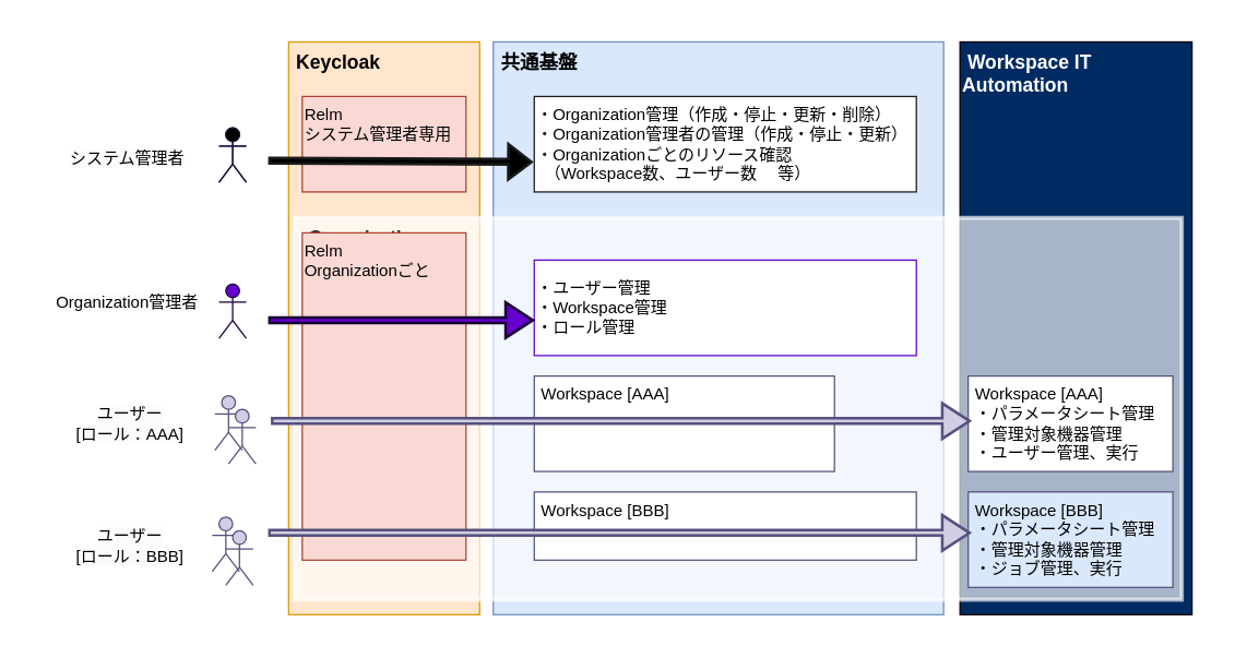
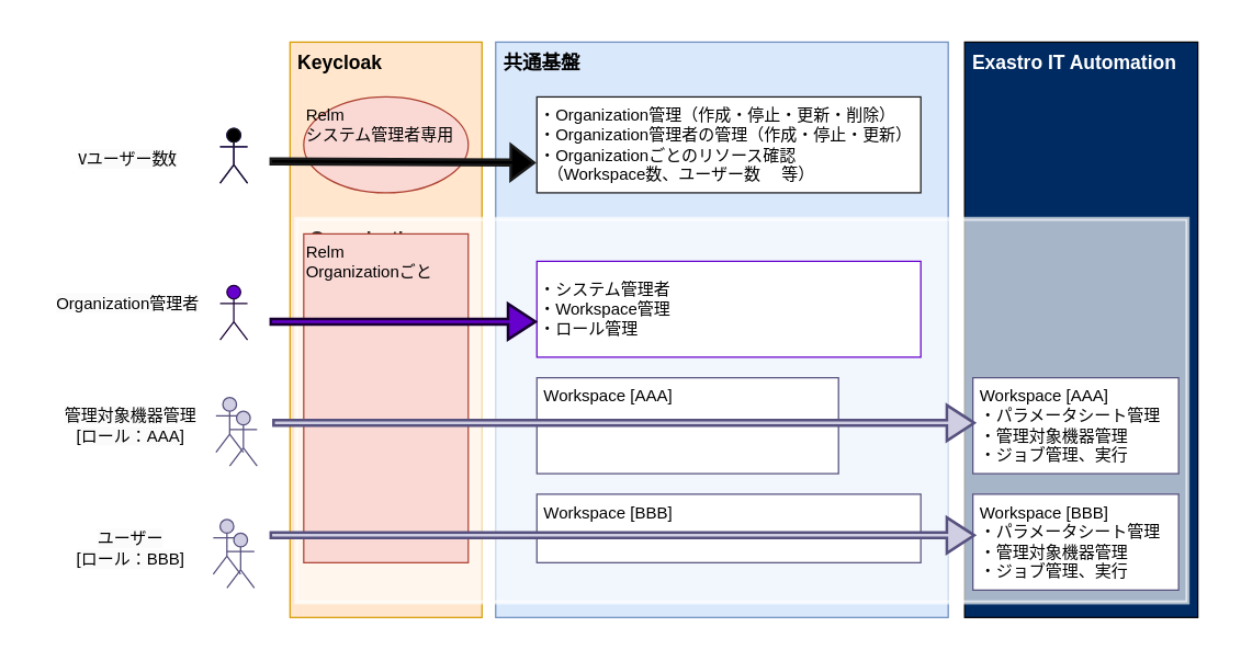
  <mxCell id="0" />
  <mxCell id="1" style="" parent="0" />
  <mxCell id="2" value="" style="rounded=0;whiteSpace=wrap;html=1;strokeColor=none;" parent="1" vertex="1"><mxGeometry x="33" y="20" width="850" height="440" as="geometry" /></mxCell>
  <mxCell id="3" value="&lt;blockquote style=&quot;margin: 0 0 0 40px; border: none; padding: 0px;&quot;&gt;&lt;br&gt;&lt;/blockquote&gt;" style="shape=umlActor;verticalLabelPosition=bottom;verticalAlign=top;outlineConnect=0;fillColor=#6a00ff;strokeColor=#3700CC;html=1;fontColor=#ffffff;" parent="1" vertex="1"><mxGeometry x="160" y="93" width="20" height="40" as="geometry" /></mxCell>
- <mxCell id="4" value="&lt;span style=&quot;color: rgb(0, 0, 0); font-family: Helvetica; font-size: 12px; font-style: normal; font-variant-ligatures: normal; font-variant-caps: normal; font-weight: 400; letter-spacing: normal; orphans: 2; text-indent: 0px; text-transform: none; widows: 2; word-spacing: 0px; -webkit-text-stroke-width: 0px; background-color: rgb(251, 251, 251); text-decoration-thickness: initial; text-decoration-style: initial; text-decoration-color: initial; float: none; display: inline !important;&quot;&gt;Platform管理者&lt;/span&gt;" style="text;whiteSpace=wrap;html=1;fontSize=12;fontFamily=Helvetica;fontColor=#FFFFFF;verticalAlign=middle;align=center;" parent="1" vertex="1"><mxGeometry x="38" y="95.5" width="110" height="40" as="geometry" /></mxCell>
+ <mxCell id="4" value="&lt;span style=&quot;color: rgb(0, 0, 0); font-family: Helvetica; font-size: 12px; font-style: normal; font-variant-ligatures: normal; font-variant-caps: normal; font-weight: 400; letter-spacing: normal; orphans: 2; text-indent: 0px; text-transform: none; widows: 2; word-spacing: 0px; -webkit-text-stroke-width: 0px; background-color: rgb(251, 251, 251); text-decoration-thickness: initial; text-decoration-style: initial; text-decoration-color: initial; float: none; display: inline !important;&quot;&gt;Workspace数&lt;/span&gt;" style="text;whiteSpace=wrap;html=1;fontSize=12;fontFamily=Helvetica;fontColor=#FFFFFF;verticalAlign=middle;align=center;" parent="1" vertex="1"><mxGeometry x="38" y="95.5" width="110" height="40" as="geometry" /></mxCell>
  <mxCell id="5" value="&lt;blockquote style=&quot;margin: 0 0 0 40px; border: none; padding: 0px;&quot;&gt;&lt;br&gt;&lt;/blockquote&gt;" style="shape=umlActor;verticalLabelPosition=bottom;verticalAlign=top;outlineConnect=0;fillColor=#000000;strokeColor=#1A1A1A;html=1;fontColor=#ffffff;" parent="1" vertex="1"><mxGeometry x="160" y="93" width="20" height="40" as="geometry" /></mxCell>
  <mxCell id="6" value="" style="shape=umlActor;verticalLabelPosition=bottom;verticalAlign=top;html=1;outlineConnect=0;fillColor=#6600CC;strokeColor=#190033;fontColor=#ffffff;" parent="1" vertex="1"><mxGeometry x="160" y="207.5" width="20" height="40" as="geometry" /></mxCell>
- <mxCell id="7" value="&lt;span style=&quot;color: rgb(0, 0, 0); font-family: Helvetica; font-size: 12px; font-style: normal; font-variant-ligatures: normal; font-variant-caps: normal; font-weight: 400; letter-spacing: normal; orphans: 2; text-indent: 0px; text-transform: none; widows: 2; word-spacing: 0px; -webkit-text-stroke-width: 0px; background-color: rgb(251, 251, 251); text-decoration-thickness: initial; text-decoration-style: initial; text-decoration-color: initial; float: none; display: inline !important;&quot;&gt;システム管理者&lt;/span&gt;" style="text;whiteSpace=wrap;html=1;fontSize=12;fontFamily=Helvetica;fontColor=#FFFFFF;verticalAlign=middle;align=center;" parent="1" vertex="1"><mxGeometry x="38" y="95.5" width="110" height="40" as="geometry" /></mxCell>
+ <mxCell id="7" value="&lt;span style=&quot;color: rgb(0, 0, 0); font-family: Helvetica; font-size: 12px; font-style: normal; font-variant-ligatures: normal; font-variant-caps: normal; font-weight: 400; letter-spacing: normal; orphans: 2; text-indent: 0px; text-transform: none; widows: 2; word-spacing: 0px; -webkit-text-stroke-width: 0px; background-color: rgb(251, 251, 251); text-decoration-thickness: initial; text-decoration-style: initial; text-decoration-color: initial; float: none; display: inline !important;&quot;&gt;ユーザー数&lt;/span&gt;" style="text;whiteSpace=wrap;html=1;fontSize=12;fontFamily=Helvetica;fontColor=#FFFFFF;verticalAlign=middle;align=center;" parent="1" vertex="1"><mxGeometry x="38" y="95.5" width="110" height="40" as="geometry" /></mxCell>
  <mxCell id="8" value="&lt;span style=&quot;color: rgb(0, 0, 0); font-family: Helvetica; font-size: 12px; font-style: normal; font-variant-ligatures: normal; font-variant-caps: normal; font-weight: 400; letter-spacing: normal; orphans: 2; text-indent: 0px; text-transform: none; widows: 2; word-spacing: 0px; -webkit-text-stroke-width: 0px; background-color: rgb(251, 251, 251); text-decoration-thickness: initial; text-decoration-style: initial; text-decoration-color: initial; float: none; display: inline !important;&quot;&gt;Organization管理者&lt;/span&gt;" style="text;whiteSpace=wrap;html=1;fontSize=12;fontFamily=Helvetica;fontColor=#FFFFFF;align=center;" parent="1" vertex="1"><mxGeometry x="23" y="206.5" width="140" height="50" as="geometry" /></mxCell>
- <mxCell id="9" value="&lt;span style=&quot;color: rgb(0, 0, 0); font-family: Helvetica; font-size: 12px; font-style: normal; font-variant-ligatures: normal; font-variant-caps: normal; font-weight: 400; letter-spacing: normal; orphans: 2; text-indent: 0px; text-transform: none; widows: 2; word-spacing: 0px; -webkit-text-stroke-width: 0px; background-color: rgb(251, 251, 251); text-decoration-thickness: initial; text-decoration-style: initial; text-decoration-color: initial; float: none; display: inline !important;&quot;&gt;ユーザー&lt;br&gt;&lt;/span&gt;&lt;span style=&quot;color: rgb(0, 0, 0); font-family: Helvetica; font-size: 12px; font-style: normal; font-variant-ligatures: normal; font-variant-caps: normal; font-weight: 400; letter-spacing: normal; orphans: 2; text-indent: 0px; text-transform: none; widows: 2; word-spacing: 0px; -webkit-text-stroke-width: 0px; background-color: rgb(251, 251, 251); text-decoration-thickness: initial; text-decoration-style: initial; text-decoration-color: initial; float: none; display: inline !important;&quot;&gt;[ロール：AAA]&lt;br&gt;&lt;/span&gt;" style="text;whiteSpace=wrap;html=1;fontSize=12;fontFamily=Helvetica;fontColor=#FFFFFF;align=center;verticalAlign=middle;" parent="1" vertex="1"><mxGeometry x="20" y="274.5" width="150" height="70" as="geometry" /></mxCell>
+ <mxCell id="9" value="&lt;span style=&quot;color: rgb(0, 0, 0); font-family: Helvetica; font-size: 12px; font-style: normal; font-variant-ligatures: normal; font-variant-caps: normal; font-weight: 400; letter-spacing: normal; orphans: 2; text-indent: 0px; text-transform: none; widows: 2; word-spacing: 0px; -webkit-text-stroke-width: 0px; background-color: rgb(251, 251, 251); text-decoration-thickness: initial; text-decoration-style: initial; text-decoration-color: initial; float: none; display: inline !important;&quot;&gt;管理対象機器管理&lt;br&gt;&lt;/span&gt;&lt;span style=&quot;color: rgb(0, 0, 0); font-family: Helvetica; font-size: 12px; font-style: normal; font-variant-ligatures: normal; font-variant-caps: normal; font-weight: 400; letter-spacing: normal; orphans: 2; text-indent: 0px; text-transform: none; widows: 2; word-spacing: 0px; -webkit-text-stroke-width: 0px; background-color: rgb(251, 251, 251); text-decoration-thickness: initial; text-decoration-style: initial; text-decoration-color: initial; float: none; display: inline !important;&quot;&gt;[ロール：AAA]&lt;br&gt;&lt;/span&gt;" style="text;whiteSpace=wrap;html=1;fontSize=12;fontFamily=Helvetica;fontColor=#FFFFFF;align=center;verticalAlign=middle;" parent="1" vertex="1"><mxGeometry x="20" y="274.5" width="150" height="70" as="geometry" /></mxCell>
  <mxCell id="10" value="" style="group;fillColor=none;" parent="1" vertex="1" connectable="0"><mxGeometry x="162" y="289.5" width="39" height="50" as="geometry" /></mxCell>
  <mxCell id="11" value="" style="shape=umlActor;verticalLabelPosition=bottom;verticalAlign=top;html=1;outlineConnect=0;fillColor=#d0cee2;strokeColor=#56517e;" parent="10" vertex="1"><mxGeometry x="-5" width="20" height="40" as="geometry" /></mxCell>
  <mxCell id="12" value="" style="shape=umlActor;verticalLabelPosition=bottom;verticalAlign=top;html=1;outlineConnect=0;fillColor=#d0cee2;strokeColor=#56517E;" parent="10" vertex="1"><mxGeometry x="5" y="10" width="20" height="40" as="geometry" /></mxCell>
  <mxCell id="13" value="&lt;span style=&quot;color: rgb(0, 0, 0); font-family: Helvetica; font-size: 12px; font-style: normal; font-variant-ligatures: normal; font-variant-caps: normal; font-weight: 400; letter-spacing: normal; orphans: 2; text-indent: 0px; text-transform: none; widows: 2; word-spacing: 0px; -webkit-text-stroke-width: 0px; background-color: rgb(251, 251, 251); text-decoration-thickness: initial; text-decoration-style: initial; text-decoration-color: initial; float: none; display: inline !important;&quot;&gt;ユーザー&lt;/span&gt;&lt;br style=&quot;border-color: var(--border-color); color: rgb(0, 0, 0); font-family: Helvetica; font-size: 12px; font-style: normal; font-variant-ligatures: normal; font-variant-caps: normal; font-weight: 400; letter-spacing: normal; orphans: 2; text-indent: 0px; text-transform: none; widows: 2; word-spacing: 0px; -webkit-text-stroke-width: 0px; background-color: rgb(251, 251, 251); text-decoration-thickness: initial; text-decoration-style: initial; text-decoration-color: initial;&quot;&gt;&lt;span style=&quot;color: rgb(0, 0, 0); font-family: Helvetica; font-size: 12px; font-style: normal; font-variant-ligatures: normal; font-variant-caps: normal; font-weight: 400; letter-spacing: normal; orphans: 2; text-indent: 0px; text-transform: none; widows: 2; word-spacing: 0px; -webkit-text-stroke-width: 0px; background-color: rgb(251, 251, 251); text-decoration-thickness: initial; text-decoration-style: initial; text-decoration-color: initial; float: none; display: inline !important;&quot;&gt;[ロール：BBB]&lt;/span&gt;" style="text;whiteSpace=wrap;html=1;fontSize=12;fontFamily=Helvetica;fontColor=#FFFFFF;align=center;verticalAlign=middle;" parent="1" vertex="1"><mxGeometry x="20" y="364.5" width="150" height="70" as="geometry" /></mxCell>
  <mxCell id="14" value="" style="group" parent="1" vertex="1" connectable="0"><mxGeometry x="160" y="378.5" width="39" height="50" as="geometry" /></mxCell>
  <mxCell id="15" value="" style="shape=umlActor;verticalLabelPosition=bottom;verticalAlign=top;html=1;outlineConnect=0;fillColor=#d0cee2;strokeColor=#56517e;" parent="14" vertex="1"><mxGeometry x="-5" width="20" height="40" as="geometry" /></mxCell>
  <mxCell id="16" value="" style="shape=umlActor;verticalLabelPosition=bottom;verticalAlign=top;html=1;outlineConnect=0;fillColor=#d0cee2;strokeColor=#56517e;" parent="14" vertex="1"><mxGeometry x="5" y="10" width="20" height="40" as="geometry" /></mxCell>
  <mxCell id="17" value="&lt;font style=&quot;font-size: 14px;&quot;&gt;&amp;nbsp;Keycloak&lt;/font&gt;" style="rounded=0;whiteSpace=wrap;html=1;align=left;horizontal=1;verticalAlign=top;strokeColor=#d79b00;fillColor=#ffe6cc;fontStyle=1" parent="1" vertex="1"><mxGeometry x="211" y="30" width="140" height="420" as="geometry" /></mxCell>
  <mxCell id="18" value="&lt;font style=&quot;font-size: 14px;&quot;&gt;&amp;nbsp;共通基盤&lt;/font&gt;" style="rounded=0;whiteSpace=wrap;html=1;align=left;horizontal=1;verticalAlign=top;strokeColor=#6c8ebf;fillColor=#dae8fc;fontStyle=1" parent="1" vertex="1"><mxGeometry x="361" y="30" width="330" height="420" as="geometry" /></mxCell>
- <mxCell id="19" value="&lt;font style=&quot;font-size: 14px;&quot;&gt;&amp;nbsp;Workspace IT Automation&lt;/font&gt;" style="rounded=0;whiteSpace=wrap;html=1;align=left;horizontal=1;verticalAlign=top;strokeColor=#000000;fillColor=#002b62;fontColor=#FFFFFF;fontStyle=1" parent="1" vertex="1"><mxGeometry x="703" y="30" width="170" height="420" as="geometry" /></mxCell>
+ <mxCell id="19" value="&lt;font style=&quot;font-size: 14px;&quot;&gt;&amp;nbsp;Exastro IT Automation&lt;/font&gt;" style="rounded=0;whiteSpace=wrap;html=1;align=left;horizontal=1;verticalAlign=top;strokeColor=#000000;fillColor=#002b62;fontColor=#FFFFFF;fontStyle=1" parent="1" vertex="1"><mxGeometry x="703" y="30" width="170" height="420" as="geometry" /></mxCell>
  <mxCell id="20" value="organization" style="" parent="0" />
  <mxCell id="21" value="&lt;font style=&quot;&quot;&gt;&amp;nbsp; Organization&lt;/font&gt;" style="rounded=0;whiteSpace=wrap;html=1;align=left;horizontal=1;verticalAlign=top;opacity=65;strokeWidth=3;fontSize=14;fillColor=#FFFFFF;strokeColor=#FFFFFF;fontStyle=1;fontColor=#333333;" parent="20" vertex="1"><mxGeometry x="215.5" y="159" width="650" height="280" as="geometry" /></mxCell>
  <mxCell id="22" value="内容" style="" parent="0" />
- <mxCell id="23" value="Relm&lt;br&gt;システム管理者専用" style="rounded=0;whiteSpace=wrap;html=1;align=left;horizontal=1;verticalAlign=top;strokeColor=#ae4132;fillColor=#fad9d5;" parent="22" vertex="1"><mxGeometry x="221" y="70" width="120" height="70" as="geometry" /></mxCell>
+ <mxCell id="23" value="Relm&lt;br&gt;システム管理者専用" style="ellipse;whiteSpace=wrap;html=1;align=left;horizontal=1;verticalAlign=top;strokeColor=#ae4132;fillColor=#fad9d5;" parent="22" vertex="1"><mxGeometry x="221" y="70" width="120" height="70" as="geometry" /></mxCell>
  <mxCell id="24" value="Relm&lt;br&gt;Organizationごと" style="rounded=0;whiteSpace=wrap;html=1;align=left;horizontal=1;verticalAlign=top;strokeColor=#ae4132;fillColor=#fad9d5;" parent="22" vertex="1"><mxGeometry x="221" y="170" width="120" height="240" as="geometry" /></mxCell>
  <mxCell id="25" value="・Organization管理（作成・停止・更新・削除）&lt;br&gt;・Organization管理者の管理（作成・停止・更新）&lt;br&gt;・Organizationごとのリソース確認&lt;br&gt;　（Workspace数、ユーザー数 　等）" style="rounded=0;whiteSpace=wrap;html=1;align=left;horizontal=1;verticalAlign=middle;strokeColor=#1A1A1A;" parent="22" vertex="1"><mxGeometry x="391" y="70" width="280" height="70" as="geometry" /></mxCell>
- <mxCell id="26" value="・ユーザー管理&lt;br&gt;・Workspace管理&lt;br&gt;・ロール管理" style="rounded=0;whiteSpace=wrap;html=1;align=left;horizontal=1;verticalAlign=middle;strokeColor=#6600CC;" parent="22" vertex="1"><mxGeometry x="391" y="190" width="280" height="70" as="geometry" /></mxCell>
+ <mxCell id="26" value="・システム管理者&lt;br&gt;・Workspace管理&lt;br&gt;・ロール管理" style="rounded=0;whiteSpace=wrap;html=1;align=left;horizontal=1;verticalAlign=middle;strokeColor=#6600CC;" parent="22" vertex="1"><mxGeometry x="391" y="190" width="280" height="70" as="geometry" /></mxCell>
  <mxCell id="27" value="&amp;nbsp;Workspace [AAA]" style="rounded=0;whiteSpace=wrap;html=1;align=left;horizontal=1;verticalAlign=top;strokeColor=#56517E;" parent="22" vertex="1"><mxGeometry x="391" y="275" width="220" height="70" as="geometry" /></mxCell>
- <mxCell id="28" value="&amp;nbsp;Workspace [AAA]&lt;br&gt;&amp;nbsp;・パラメータシート管理&lt;br&gt;&amp;nbsp;・管理対象機器管理&lt;br&gt;&amp;nbsp;・ユーザー管理、実行" style="rounded=0;whiteSpace=wrap;html=1;align=left;horizontal=1;verticalAlign=top;strokeColor=#56517E;" parent="22" vertex="1"><mxGeometry x="709" y="275" width="150" height="70" as="geometry" /></mxCell>
+ <mxCell id="28" value="&amp;nbsp;Workspace [AAA]&lt;br&gt;&amp;nbsp;・パラメータシート管理&lt;br&gt;&amp;nbsp;・管理対象機器管理&lt;br&gt;&amp;nbsp;・ジョブ管理、実行" style="rounded=0;whiteSpace=wrap;html=1;align=left;horizontal=1;verticalAlign=top;strokeColor=#56517E;" parent="22" vertex="1"><mxGeometry x="709" y="275" width="150" height="70" as="geometry" /></mxCell>
  <mxCell id="29" value="&amp;nbsp;Workspace [BBB]" style="rounded=0;whiteSpace=wrap;html=1;align=left;horizontal=1;verticalAlign=top;strokeColor=#56517E;" parent="22" vertex="1"><mxGeometry x="391" y="360" width="280" height="50" as="geometry" /></mxCell>
- <mxCell id="30" value="&amp;nbsp;Workspace [BBB]&lt;br&gt;&amp;nbsp;・パラメータシート管理&lt;br style=&quot;border-color: var(--border-color);&quot;&gt;&amp;nbsp;・管理対象機器管理&lt;br style=&quot;border-color: var(--border-color);&quot;&gt;&amp;nbsp;・ジョブ管理、実行" style="rounded=0;whiteSpace=wrap;html=1;align=left;horizontal=1;verticalAlign=top;strokeColor=#56517E;fillColor=#dae8fc;" parent="22" vertex="1"><mxGeometry x="709" y="360" width="150" height="70" as="geometry" /></mxCell>
+ <mxCell id="30" value="&amp;nbsp;Workspace [BBB]&lt;br&gt;&amp;nbsp;・パラメータシート管理&lt;br style=&quot;border-color: var(--border-color);&quot;&gt;&amp;nbsp;・管理対象機器管理&lt;br style=&quot;border-color: var(--border-color);&quot;&gt;&amp;nbsp;・ジョブ管理、実行" style="rounded=0;whiteSpace=wrap;html=1;align=left;horizontal=1;verticalAlign=top;strokeColor=#56517E;" parent="22" vertex="1"><mxGeometry x="709" y="360" width="150" height="70" as="geometry" /></mxCell>
  <mxCell id="31" value="矢印" style="" parent="0" />
  <mxCell id="32" value="" style="endArrow=classic;html=1;rounded=0;strokeColor=#190033;fontFamily=Helvetica;fontSize=14;fontColor=#FFFFFF;strokeWidth=2;labelBorderColor=default;shape=flexArrow;fillColor=#6600CC;width=3;endSize=6;startSize=17;" parent="31" edge="1"><mxGeometry width="50" height="50" relative="1" as="geometry"><mxPoint x="196" y="234" as="sourcePoint" /><mxPoint x="391" y="234" as="targetPoint" /></mxGeometry></mxCell>
  <mxCell id="33" value="" style="endArrow=classic;html=1;rounded=0;strokeColor=#56517E;fontFamily=Helvetica;fontSize=14;fontColor=#FFFFFF;strokeWidth=2;labelBorderColor=default;shape=flexArrow;fillColor=#D0CEE2;width=3;endSize=6;startSize=17;" parent="31" edge="1"><mxGeometry width="50" height="50" relative="1" as="geometry"><mxPoint x="198" y="308" as="sourcePoint" /><mxPoint x="711" y="308" as="targetPoint" /></mxGeometry></mxCell>
  <mxCell id="34" value="" style="endArrow=classic;html=1;rounded=0;strokeColor=#56517E;fontFamily=Helvetica;fontSize=14;fontColor=#FFFFFF;strokeWidth=2;labelBorderColor=default;shape=flexArrow;fillColor=#D0CEE2;width=3;endSize=6;startSize=17;" parent="31" edge="1"><mxGeometry width="50" height="50" relative="1" as="geometry"><mxPoint x="196" y="390" as="sourcePoint" /><mxPoint x="711" y="390" as="targetPoint" /></mxGeometry></mxCell>
  <mxCell id="35" value="" style="endArrow=block;html=1;rounded=0;strokeColor=#1A1A1A;fontFamily=Helvetica;fontSize=14;fontColor=#FFFFFF;strokeWidth=2;labelBorderColor=default;shape=flexArrow;fillColor=#000000;endSize=5;width=3;" parent="31" edge="1"><mxGeometry width="50" height="50" relative="1" as="geometry"><mxPoint x="196" y="117" as="sourcePoint" /><mxPoint x="390" y="118" as="targetPoint" /></mxGeometry></mxCell>
